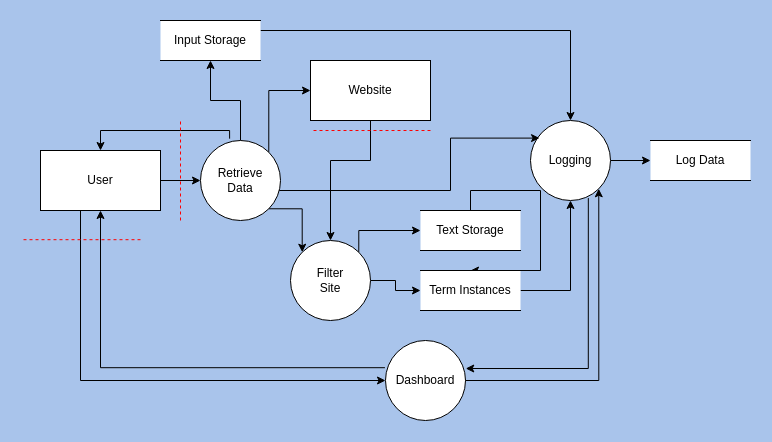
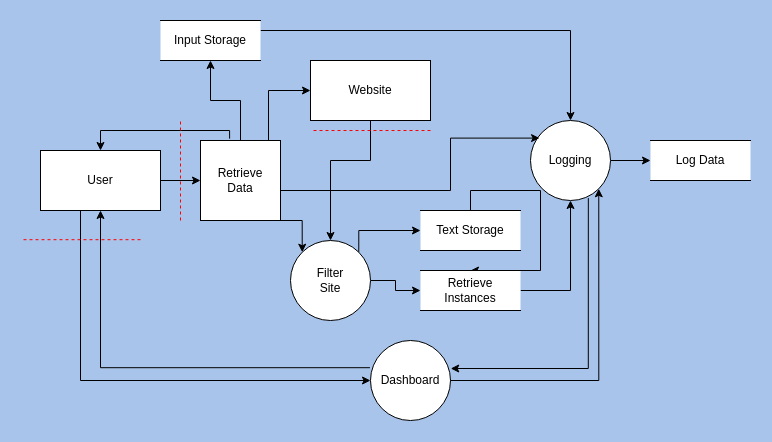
  <mxCell id="0" />
  <mxCell id="1" parent="0" />
  <mxCell id="2" style="edgeStyle=orthogonalEdgeStyle;rounded=0;orthogonalLoop=1;jettySize=auto;html=1;exitX=1;exitY=0.5;exitDx=0;exitDy=0;entryX=0;entryY=0.5;entryDx=0;entryDy=0;" edge="1" parent="1" source="4" target="9"><mxGeometry relative="1" as="geometry" /></mxCell>
  <mxCell id="3" style="edgeStyle=orthogonalEdgeStyle;rounded=0;orthogonalLoop=1;jettySize=auto;html=1;entryX=0;entryY=0.5;entryDx=0;entryDy=0;" edge="1" parent="1" source="4" target="26"><mxGeometry relative="1" as="geometry"><Array as="points"><mxPoint x="80" y="380" /></Array></mxGeometry></mxCell>
  <mxCell id="4" value="User" style="whiteSpace=wrap;html=1;" vertex="1" parent="1"><mxGeometry x="40" y="150" width="120" height="60" as="geometry" /></mxCell>
  <mxCell id="5" style="edgeStyle=orthogonalEdgeStyle;rounded=0;orthogonalLoop=1;jettySize=auto;html=1;entryX=0;entryY=0.5;entryDx=0;entryDy=0;exitX=1;exitY=0;exitDx=0;exitDy=0;" edge="1" parent="1" source="9" target="14"><mxGeometry relative="1" as="geometry"><Array as="points"><mxPoint x="268" y="90" /></Array></mxGeometry></mxCell>
  <mxCell id="6" style="edgeStyle=orthogonalEdgeStyle;rounded=0;orthogonalLoop=1;jettySize=auto;html=1;exitX=0.364;exitY=-0.023;exitDx=0;exitDy=0;entryX=0.5;entryY=0;entryDx=0;entryDy=0;exitPerimeter=0;" edge="1" parent="1" source="9" target="4"><mxGeometry relative="1" as="geometry"><Array as="points"><mxPoint x="229" y="130" /><mxPoint x="100" y="130" /></Array></mxGeometry></mxCell>
  <mxCell id="7" style="edgeStyle=orthogonalEdgeStyle;rounded=0;orthogonalLoop=1;jettySize=auto;html=1;exitX=1;exitY=1;exitDx=0;exitDy=0;entryX=0;entryY=0;entryDx=0;entryDy=0;" edge="1" parent="1" source="9" target="12"><mxGeometry relative="1" as="geometry" /></mxCell>
  <mxCell id="8" style="edgeStyle=orthogonalEdgeStyle;rounded=0;orthogonalLoop=1;jettySize=auto;html=1;entryX=0.5;entryY=1;entryDx=0;entryDy=0;" edge="1" parent="1" source="9" target="24"><mxGeometry relative="1" as="geometry" /></mxCell>
- <mxCell id="9" value="&lt;div&gt;Retrieve&lt;/div&gt;&lt;div&gt;Data&lt;br&gt;&lt;/div&gt;" style="ellipse;whiteSpace=wrap;html=1;" vertex="1" parent="1"><mxGeometry x="200" y="140" width="80" height="80" as="geometry" /></mxCell>
+ <mxCell id="9" value="&lt;div&gt;Retrieve&lt;/div&gt;&lt;div&gt;Data&lt;br&gt;&lt;/div&gt;" style="whiteSpace=wrap;html=1;rounded=0;" vertex="1" parent="1"><mxGeometry x="200" y="140" width="80" height="80" as="geometry" /></mxCell>
  <mxCell id="10" style="edgeStyle=orthogonalEdgeStyle;rounded=0;orthogonalLoop=1;jettySize=auto;html=1;exitX=1;exitY=0.5;exitDx=0;exitDy=0;entryX=0;entryY=0.5;entryDx=0;entryDy=0;" edge="1" parent="1" source="12" target="19"><mxGeometry relative="1" as="geometry" /></mxCell>
  <mxCell id="11" style="edgeStyle=orthogonalEdgeStyle;rounded=0;orthogonalLoop=1;jettySize=auto;html=1;exitX=1;exitY=0;exitDx=0;exitDy=0;entryX=0;entryY=0.5;entryDx=0;entryDy=0;" edge="1" parent="1" source="12" target="17"><mxGeometry relative="1" as="geometry"><Array as="points"><mxPoint x="358" y="230" /></Array></mxGeometry></mxCell>
  <mxCell id="12" value="&lt;div&gt;Filter&lt;/div&gt;&lt;div&gt;Site&lt;br&gt;&lt;/div&gt;" style="ellipse;whiteSpace=wrap;html=1;" vertex="1" parent="1"><mxGeometry x="290" y="240" width="80" height="80" as="geometry" /></mxCell>
  <mxCell id="13" style="edgeStyle=orthogonalEdgeStyle;rounded=0;orthogonalLoop=1;jettySize=auto;html=1;entryX=0.5;entryY=0;entryDx=0;entryDy=0;" edge="1" parent="1" source="14" target="12"><mxGeometry relative="1" as="geometry"><Array as="points"><mxPoint x="370" y="160" /><mxPoint x="330" y="160" /></Array></mxGeometry></mxCell>
  <mxCell id="14" value="Website" style="whiteSpace=wrap;html=1;" vertex="1" parent="1"><mxGeometry x="310" y="60" width="120" height="60" as="geometry" /></mxCell>
  <mxCell id="15" value="" style="endArrow=none;dashed=1;html=1;rounded=0;strokeColor=#FF0000;" edge="1" parent="1"><mxGeometry width="50" height="50" relative="1" as="geometry"><mxPoint x="180" y="220" as="sourcePoint" /><mxPoint x="180" y="120" as="targetPoint" /></mxGeometry></mxCell>
  <mxCell id="16" style="edgeStyle=orthogonalEdgeStyle;rounded=0;orthogonalLoop=1;jettySize=auto;html=1;exitX=0.5;exitY=0;exitDx=0;exitDy=0;" edge="1" parent="1" source="17" target="19"><mxGeometry relative="1" as="geometry" /></mxCell>
  <mxCell id="17" value="Text Storage" style="shape=partialRectangle;whiteSpace=wrap;html=1;left=0;right=0;" vertex="1" parent="1"><mxGeometry x="420" y="210" width="100" height="40" as="geometry" /></mxCell>
  <mxCell id="18" style="edgeStyle=orthogonalEdgeStyle;rounded=0;orthogonalLoop=1;jettySize=auto;html=1;exitX=1;exitY=0.5;exitDx=0;exitDy=0;" edge="1" parent="1" source="19" target="21"><mxGeometry relative="1" as="geometry" /></mxCell>
- <mxCell id="19" value="Term Instances" style="shape=partialRectangle;whiteSpace=wrap;html=1;left=0;right=0;" vertex="1" parent="1"><mxGeometry x="420" y="270" width="100" height="40" as="geometry" /></mxCell>
+ <mxCell id="19" value="Retrieve Instances" style="shape=partialRectangle;whiteSpace=wrap;html=1;left=0;right=0;" vertex="1" parent="1"><mxGeometry x="420" y="270" width="100" height="40" as="geometry" /></mxCell>
  <mxCell id="20" style="edgeStyle=orthogonalEdgeStyle;rounded=0;orthogonalLoop=1;jettySize=auto;html=1;exitX=1;exitY=0.5;exitDx=0;exitDy=0;entryX=0;entryY=0.5;entryDx=0;entryDy=0;" edge="1" parent="1" source="21" target="22"><mxGeometry relative="1" as="geometry" /></mxCell>
  <mxCell id="21" value="Logging" style="ellipse;whiteSpace=wrap;html=1;" vertex="1" parent="1"><mxGeometry x="530" y="120" width="80" height="80" as="geometry" /></mxCell>
  <mxCell id="22" value="Log Data" style="shape=partialRectangle;whiteSpace=wrap;html=1;left=0;right=0;" vertex="1" parent="1"><mxGeometry x="650" y="140" width="100" height="40" as="geometry" /></mxCell>
  <mxCell id="23" style="edgeStyle=orthogonalEdgeStyle;rounded=0;orthogonalLoop=1;jettySize=auto;html=1;" edge="1" parent="1" target="21"><mxGeometry relative="1" as="geometry"><mxPoint x="260" y="30" as="sourcePoint" /><Array as="points"><mxPoint x="260" y="30" /><mxPoint x="570" y="30" /></Array></mxGeometry></mxCell>
  <mxCell id="24" value="Input Storage" style="shape=partialRectangle;whiteSpace=wrap;html=1;left=0;right=0;" vertex="1" parent="1"><mxGeometry x="160" y="20" width="100" height="40" as="geometry" /></mxCell>
  <mxCell id="25" style="edgeStyle=orthogonalEdgeStyle;rounded=0;orthogonalLoop=1;jettySize=auto;html=1;entryX=0.5;entryY=1;entryDx=0;entryDy=0;exitX=-0.007;exitY=0.34;exitDx=0;exitDy=0;exitPerimeter=0;" edge="1" parent="1" source="26" target="4"><mxGeometry relative="1" as="geometry" /></mxCell>
- <mxCell id="26" value="Dashboard" style="ellipse;whiteSpace=wrap;html=1;" vertex="1" parent="1"><mxGeometry x="385" y="340" width="80" height="80" as="geometry" /></mxCell>
+ <mxCell id="26" value="Dashboard" style="ellipse;whiteSpace=wrap;html=1;" vertex="1" parent="1"><mxGeometry x="370" y="340" width="80" height="80" as="geometry" /></mxCell>
  <mxCell id="27" style="edgeStyle=orthogonalEdgeStyle;rounded=0;orthogonalLoop=1;jettySize=auto;html=1;exitX=0.723;exitY=0.97;exitDx=0;exitDy=0;entryX=1.003;entryY=0.35;entryDx=0;entryDy=0;entryPerimeter=0;exitPerimeter=0;" edge="1" parent="1" source="21" target="26"><mxGeometry relative="1" as="geometry"><Array as="points"><mxPoint x="588" y="368" /></Array></mxGeometry></mxCell>
  <mxCell id="28" style="edgeStyle=orthogonalEdgeStyle;rounded=0;orthogonalLoop=1;jettySize=auto;html=1;entryX=1;entryY=1;entryDx=0;entryDy=0;" edge="1" parent="1" source="26" target="21"><mxGeometry relative="1" as="geometry" /></mxCell>
  <mxCell id="29" style="edgeStyle=orthogonalEdgeStyle;rounded=0;orthogonalLoop=1;jettySize=auto;html=1;entryX=0.113;entryY=0.22;entryDx=0;entryDy=0;entryPerimeter=0;" edge="1" parent="1" source="9" target="21"><mxGeometry relative="1" as="geometry"><Array as="points"><mxPoint x="450" y="190" /><mxPoint x="450" y="138" /></Array></mxGeometry></mxCell>
  <mxCell id="30" value="" style="endArrow=none;dashed=1;html=1;rounded=0;strokeColor=#FF0000;" edge="1" parent="1"><mxGeometry width="50" height="50" relative="1" as="geometry"><mxPoint x="140" y="239.2" as="sourcePoint" /><mxPoint x="20" y="239.2" as="targetPoint" /></mxGeometry></mxCell>
  <mxCell id="31" value="" style="endArrow=none;dashed=1;html=1;rounded=0;strokeColor=#FF0000;" edge="1" parent="1"><mxGeometry width="50" height="50" relative="1" as="geometry"><mxPoint x="430" y="130" as="sourcePoint" /><mxPoint x="310" y="130" as="targetPoint" /></mxGeometry></mxCell>
